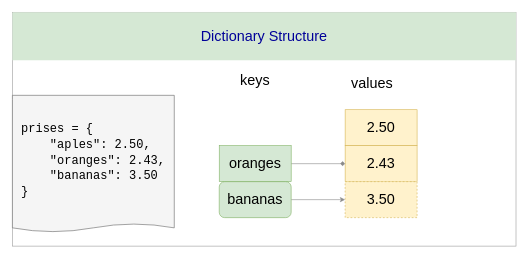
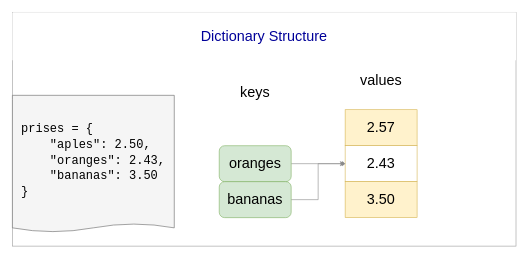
  <mxCell id="0" />
  <mxCell id="1" parent="0" />
  <mxCell id="2" value="" style="rounded=0;whiteSpace=wrap;html=1;fontColor=#990000;align=left;strokeColor=#9C9C9C;" vertex="1" parent="1"><mxGeometry x="20" width="840" height="390" as="geometry" y="20" /></mxCell>
- <mxCell id="3" value="&lt;div style=&quot;text-align: center&quot;&gt;&lt;span style=&quot;font-size: 24px&quot;&gt;&lt;font color=&quot;#000099&quot;&gt;Dictionary Structure&lt;/font&gt;&lt;/span&gt;&lt;/div&gt;" style="rounded=0;whiteSpace=wrap;html=1;fontColor=#990000;align=center;strokeColor=none;fillColor=#d5e8d4;" vertex="1" parent="1"><mxGeometry x="20" width="840" height="80" as="geometry" y="20" /></mxCell>
+ <mxCell id="3" value="&lt;div style=&quot;text-align: center&quot;&gt;&lt;span style=&quot;font-size: 24px&quot;&gt;&lt;font color=&quot;#000099&quot;&gt;Dictionary Structure&lt;/font&gt;&lt;/span&gt;&lt;/div&gt;" style="rounded=0;whiteSpace=wrap;html=1;fontColor=#990000;align=center;strokeColor=none;" vertex="1" parent="1"><mxGeometry x="20" width="840" height="80" as="geometry" y="20" /></mxCell>
  <mxCell id="4" value="" style="group" vertex="1" connectable="0" parent="1"><mxGeometry x="365" y="117.5" width="330" height="245" as="geometry" /></mxCell>
  <mxCell id="5" value="" style="group" vertex="1" connectable="0" parent="4"><mxGeometry y="65" width="330" height="60" as="geometry" /></mxCell>
- <mxCell id="6" value="&lt;font style=&quot;font-size: 24px&quot; color=&quot;#000000&quot;&gt;2.50&lt;/font&gt;" style="rounded=0;whiteSpace=wrap;html=1;fontColor=#990000;align=center;fillColor=#fff2cc;strokeColor=#d6b656;" vertex="1" parent="5"><mxGeometry x="210" width="120" height="60" as="geometry" /></mxCell>
+ <mxCell id="6" value="&lt;font style=&quot;font-size: 24px&quot; color=&quot;#000000&quot;&gt;2.57&lt;/font&gt;" style="rounded=0;whiteSpace=wrap;html=1;fontColor=#990000;align=center;fillColor=#fff2cc;strokeColor=#d6b656;" vertex="1" parent="5"><mxGeometry x="210" width="120" height="60" as="geometry" /></mxCell>
  <mxCell id="7" value="" style="group" vertex="1" connectable="0" parent="4"><mxGeometry y="125" width="330" height="60" as="geometry" /></mxCell>
- <mxCell id="8" value="&lt;font style=&quot;font-size: 24px&quot; color=&quot;#000000&quot;&gt;2.43&lt;/font&gt;" style="rounded=0;whiteSpace=wrap;html=1;fontColor=#990000;align=center;fillColor=#fff2cc;strokeColor=#d6b656;" vertex="1" parent="7"><mxGeometry x="210" width="120" height="60" as="geometry" /></mxCell>
+ <mxCell id="8" value="&lt;font style=&quot;font-size: 24px&quot; color=&quot;#000000&quot;&gt;2.43&lt;/font&gt;" style="rounded=0;whiteSpace=wrap;html=1;fontColor=#990000;align=center;fillColor=#ffffff;strokeColor=#d6b656;" vertex="1" parent="7"><mxGeometry x="210" width="120" height="60" as="geometry" /></mxCell>
  <mxCell id="9" style="edgeStyle=orthogonalEdgeStyle;rounded=0;html=1;jettySize=auto;orthogonalLoop=1;strokeColor=#8A8A8A;fontColor=#990000;endArrow=diamond;" edge="1" parent="7" source="10" target="8"><mxGeometry relative="1" as="geometry" /></mxCell>
- <mxCell id="10" value="&lt;div style=&quot;text-align: center&quot;&gt;&lt;span style=&quot;font-size: 24px&quot;&gt;&lt;font color=&quot;#000000&quot;&gt;oranges&lt;/font&gt;&lt;/span&gt;&lt;/div&gt;" style="whiteSpace=wrap;html=1;fontColor=#990000;align=center;fillColor=#d5e8d4;strokeColor=#82b366;rounded=0;" vertex="1" parent="7"><mxGeometry width="120" height="60" as="geometry" /></mxCell>
+ <mxCell id="10" value="&lt;div style=&quot;text-align: center&quot;&gt;&lt;span style=&quot;font-size: 24px&quot;&gt;&lt;font color=&quot;#000000&quot;&gt;oranges&lt;/font&gt;&lt;/span&gt;&lt;/div&gt;" style="rounded=1;whiteSpace=wrap;html=1;fontColor=#990000;align=center;fillColor=#d5e8d4;strokeColor=#82b366;" vertex="1" parent="7"><mxGeometry width="120" height="60" as="geometry" /></mxCell>
  <mxCell id="11" value="" style="group" vertex="1" connectable="0" parent="4"><mxGeometry y="185" width="330" height="60" as="geometry" /></mxCell>
- <mxCell id="12" value="&lt;font style=&quot;font-size: 24px&quot; color=&quot;#000000&quot;&gt;3.50&lt;/font&gt;" style="rounded=0;whiteSpace=wrap;html=1;fontColor=#990000;align=center;fillColor=#fff2cc;strokeColor=#d6b656;dashed=1;" vertex="1" parent="11"><mxGeometry x="210" width="120" height="60" as="geometry" /></mxCell>
- <mxCell id="13" style="edgeStyle=orthogonalEdgeStyle;rounded=0;html=1;jettySize=auto;orthogonalLoop=1;strokeColor=#8A8A8A;fontColor=#990000;" edge="1" parent="11" source="14" target="12"><mxGeometry relative="1" as="geometry" /></mxCell>
+ <mxCell id="12" value="&lt;font style=&quot;font-size: 24px&quot; color=&quot;#000000&quot;&gt;3.50&lt;/font&gt;" style="rounded=0;whiteSpace=wrap;html=1;fontColor=#990000;align=center;fillColor=#fff2cc;strokeColor=#d6b656;" vertex="1" parent="11"><mxGeometry x="210" width="120" height="60" as="geometry" /></mxCell>
+ <mxCell id="13" style="edgeStyle=orthogonalEdgeStyle;rounded=0;html=1;jettySize=auto;orthogonalLoop=1;strokeColor=#8A8A8A;fontColor=#990000;" edge="1" parent="11" source="14" target="8"><mxGeometry relative="1" as="geometry" /></mxCell>
  <mxCell id="14" value="&lt;div style=&quot;text-align: center&quot;&gt;&lt;span style=&quot;font-size: 24px&quot;&gt;&lt;font color=&quot;#000000&quot;&gt;bananas&lt;/font&gt;&lt;/span&gt;&lt;/div&gt;" style="rounded=1;whiteSpace=wrap;html=1;fontColor=#990000;align=center;fillColor=#d5e8d4;strokeColor=#82b366;" vertex="1" parent="11"><mxGeometry width="120" height="60" as="geometry" /></mxCell>
- <mxCell id="15" value="&lt;font style=&quot;font-size: 24px&quot;&gt;keys&lt;/font&gt;" style="text;html=1;strokeColor=none;fillColor=none;align=center;verticalAlign=middle;whiteSpace=wrap;rounded=0;" vertex="1" parent="4"><mxGeometry x="5" width="110" height="30" as="geometry" /></mxCell>
- <mxCell id="16" value="&lt;font style=&quot;font-size: 24px&quot;&gt;values&lt;/font&gt;" style="text;html=1;strokeColor=none;fillColor=none;align=center;verticalAlign=middle;whiteSpace=wrap;rounded=0;" vertex="1" parent="4"><mxGeometry x="200" y="5" width="110" height="30" as="geometry" /></mxCell>
+ <mxCell id="15" value="&lt;font style=&quot;font-size: 24px&quot;&gt;keys&lt;/font&gt;" style="text;html=1;strokeColor=none;fillColor=none;align=center;verticalAlign=middle;whiteSpace=wrap;rounded=0;" vertex="1" parent="4"><mxGeometry x="5" y="20" width="110" height="30" as="geometry" /></mxCell>
+ <mxCell id="16" value="&lt;font style=&quot;font-size: 24px&quot;&gt;values&lt;/font&gt;" style="text;html=1;strokeColor=none;fillColor=none;align=center;verticalAlign=middle;whiteSpace=wrap;rounded=0;" vertex="1" parent="4"><mxGeometry x="215" width="110" height="30" as="geometry" /></mxCell>
  <mxCell id="17" value="&lt;div style=&quot;text-align: left ; font-size: 20px&quot;&gt;&lt;font style=&quot;font-size: 20px&quot; face=&quot;Courier New&quot;&gt;prises = {&lt;/font&gt;&lt;/div&gt;&lt;div style=&quot;text-align: left ; font-size: 20px&quot;&gt;&lt;font style=&quot;font-size: 20px&quot; face=&quot;Courier New&quot;&gt;&amp;nbsp; &amp;nbsp; &quot;aples&quot;: 2.50,&lt;/font&gt;&lt;/div&gt;&lt;div style=&quot;text-align: left ; font-size: 20px&quot;&gt;&lt;font style=&quot;font-size: 20px&quot; face=&quot;Courier New&quot;&gt;&amp;nbsp; &amp;nbsp; &quot;oranges&quot;: 2.43,&lt;/font&gt;&lt;/div&gt;&lt;div style=&quot;text-align: left ; font-size: 20px&quot;&gt;&lt;font style=&quot;font-size: 20px&quot; face=&quot;Courier New&quot;&gt;&amp;nbsp; &amp;nbsp; &quot;bananas&quot;: 3.50&lt;/font&gt;&lt;/div&gt;&lt;div style=&quot;text-align: left ; font-size: 20px&quot;&gt;&lt;font style=&quot;font-size: 20px&quot; face=&quot;Courier New&quot;&gt;}&lt;/font&gt;&lt;/div&gt;" style="shape=document;whiteSpace=wrap;html=1;boundedLbl=1;fillColor=#f5f5f5;size=0.061;strokeColor=#666666;" vertex="1" parent="1"><mxGeometry x="20" y="158.5" width="270" height="228" as="geometry" /></mxCell>
